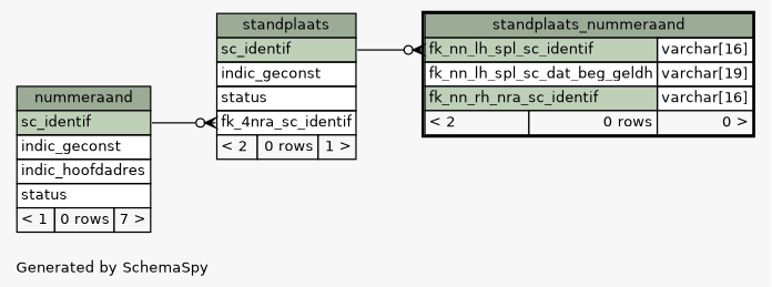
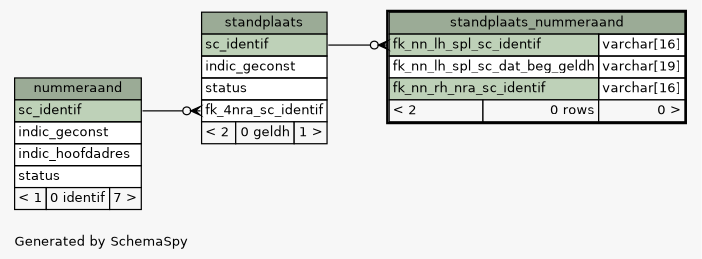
  digraph {
    bgcolor="#f7f7f7"
    fontname=Helvetica
    fontsize=11
    label="\nGenerated by SchemaSpy"
    labeljust=l
    nodesep=0.18
    rankdir=RL
    ranksep=0.46
    node [fontname=Helvetica fontsize=11 shape=plaintext]
    edge [arrowhead=none arrowsize=0.8 arrowtail=crowodot dir=back headport="sc_identif:e"]
-   n1 [label=<     <TABLE BORDER="0" CELLBORDER="1" CELLSPACING="0" BGCOLOR="#ffffff">       <TR><TD COLSPAN="3" BGCOLOR="#9bab96" ALIGN="CENTER">standplaats</TD></TR>       <TR><TD PORT="sc_identif" COLSPAN="3" BGCOLOR="#bed1b8" ALIGN="LEFT">sc_identif</TD></TR>       <TR><TD PORT="indic_geconst" COLSPAN="3" ALIGN="LEFT">indic_geconst</TD></TR>       <TR><TD PORT="status" COLSPAN="3" ALIGN="LEFT">status</TD></TR>       <TR><TD PORT="fk_4nra_sc_identif" COLSPAN="3" ALIGN="LEFT">fk_4nra_sc_identif</TD></TR>       <TR><TD ALIGN="LEFT" BGCOLOR="#f7f7f7">&lt; 2</TD><TD ALIGN="RIGHT" BGCOLOR="#f7f7f7">0 rows</TD><TD ALIGN="RIGHT" BGCOLOR="#f7f7f7">1 &gt;</TD></TR>     </TABLE>>]
-   n2 [label=<     <TABLE BORDER="0" CELLBORDER="1" CELLSPACING="0" BGCOLOR="#ffffff">       <TR><TD COLSPAN="3" BGCOLOR="#9bab96" ALIGN="CENTER">nummeraand</TD></TR>       <TR><TD PORT="sc_identif" COLSPAN="3" BGCOLOR="#bed1b8" ALIGN="LEFT">sc_identif</TD></TR>       <TR><TD PORT="indic_geconst" COLSPAN="3" ALIGN="LEFT">indic_geconst</TD></TR>       <TR><TD PORT="indic_hoofdadres" COLSPAN="3" ALIGN="LEFT">indic_hoofdadres</TD></TR>       <TR><TD PORT="status" COLSPAN="3" ALIGN="LEFT">status</TD></TR>       <TR><TD ALIGN="LEFT" BGCOLOR="#f7f7f7">&lt; 1</TD><TD ALIGN="RIGHT" BGCOLOR="#f7f7f7">0 rows</TD><TD ALIGN="RIGHT" BGCOLOR="#f7f7f7">7 &gt;</TD></TR>     </TABLE>>]
+   n1 [label=<     <TABLE BORDER="0" CELLBORDER="1" CELLSPACING="0" BGCOLOR="#ffffff">       <TR><TD COLSPAN="3" BGCOLOR="#9bab96" ALIGN="CENTER">standplaats</TD></TR>       <TR><TD PORT="sc_identif" COLSPAN="3" BGCOLOR="#bed1b8" ALIGN="LEFT">sc_identif</TD></TR>       <TR><TD PORT="indic_geconst" COLSPAN="3" ALIGN="LEFT">indic_geconst</TD></TR>       <TR><TD PORT="status" COLSPAN="3" ALIGN="LEFT">status</TD></TR>       <TR><TD PORT="fk_4nra_sc_identif" COLSPAN="3" ALIGN="LEFT">fk_4nra_sc_identif</TD></TR>       <TR><TD ALIGN="LEFT" BGCOLOR="#f7f7f7">&lt; 2</TD><TD ALIGN="RIGHT" BGCOLOR="#f7f7f7">0 geldh</TD><TD ALIGN="RIGHT" BGCOLOR="#f7f7f7">1 &gt;</TD></TR>     </TABLE>>]
+   n2 [label=<     <TABLE BORDER="0" CELLBORDER="1" CELLSPACING="0" BGCOLOR="#ffffff">       <TR><TD COLSPAN="3" BGCOLOR="#9bab96" ALIGN="CENTER">nummeraand</TD></TR>       <TR><TD PORT="sc_identif" COLSPAN="3" BGCOLOR="#bed1b8" ALIGN="LEFT">sc_identif</TD></TR>       <TR><TD PORT="indic_geconst" COLSPAN="3" ALIGN="LEFT">indic_geconst</TD></TR>       <TR><TD PORT="indic_hoofdadres" COLSPAN="3" ALIGN="LEFT">indic_hoofdadres</TD></TR>       <TR><TD PORT="status" COLSPAN="3" ALIGN="LEFT">status</TD></TR>       <TR><TD ALIGN="LEFT" BGCOLOR="#f7f7f7">&lt; 1</TD><TD ALIGN="RIGHT" BGCOLOR="#f7f7f7">0 identif</TD><TD ALIGN="RIGHT" BGCOLOR="#f7f7f7">7 &gt;</TD></TR>     </TABLE>>]
    n3 [label=<     <TABLE BORDER="2" CELLBORDER="1" CELLSPACING="0" BGCOLOR="#ffffff">       <TR><TD COLSPAN="3" BGCOLOR="#9bab96" ALIGN="CENTER">standplaats_nummeraand</TD></TR>       <TR><TD PORT="fk_nn_lh_spl_sc_identif" COLSPAN="2" BGCOLOR="#bed1b8" ALIGN="LEFT">fk_nn_lh_spl_sc_identif</TD><TD PORT="fk_nn_lh_spl_sc_identif.type" ALIGN="LEFT">varchar[16]</TD></TR>       <TR><TD PORT="fk_nn_lh_spl_sc_dat_beg_geldh" COLSPAN="2" ALIGN="LEFT">fk_nn_lh_spl_sc_dat_beg_geldh</TD><TD PORT="fk_nn_lh_spl_sc_dat_beg_geldh.type" ALIGN="LEFT">varchar[19]</TD></TR>       <TR><TD PORT="fk_nn_rh_nra_sc_identif" COLSPAN="2" BGCOLOR="#bed1b8" ALIGN="LEFT">fk_nn_rh_nra_sc_identif</TD><TD PORT="fk_nn_rh_nra_sc_identif.type" ALIGN="LEFT">varchar[16]</TD></TR>       <TR><TD ALIGN="LEFT" BGCOLOR="#f7f7f7">&lt; 2</TD><TD ALIGN="RIGHT" BGCOLOR="#f7f7f7">0 rows</TD><TD ALIGN="RIGHT" BGCOLOR="#f7f7f7">0 &gt;</TD></TR>     </TABLE>>]
    n1 -> n2 [tailport="fk_4nra_sc_identif:w"]
    n3 -> n1 [tailport="fk_nn_lh_spl_sc_identif:w"]
  }
